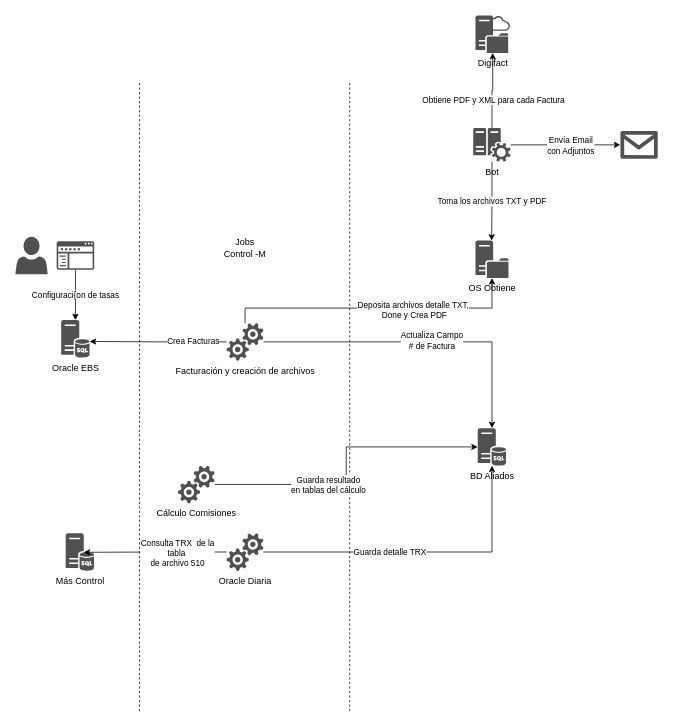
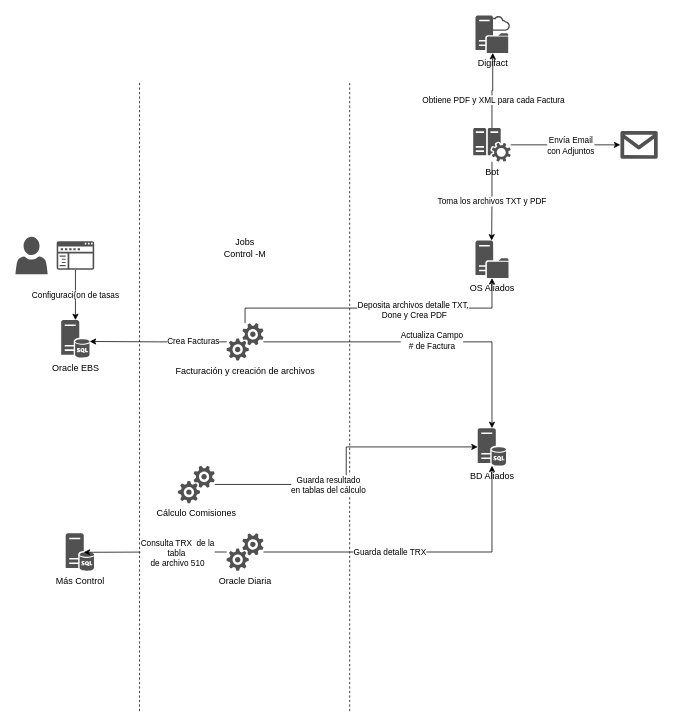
  <mxCell id="0" />
  <mxCell id="1" parent="0" />
  <mxCell id="2" value="" style="endArrow=none;dashed=1;html=1;" parent="1" edge="1"><mxGeometry width="50" height="50" relative="1" as="geometry"><mxPoint x="185.41" y="947.059" as="sourcePoint" /><mxPoint x="185.41" y="110" as="targetPoint" /></mxGeometry></mxCell>
  <mxCell id="3" value="" style="endArrow=none;dashed=1;html=1;" parent="1" edge="1"><mxGeometry width="50" height="50" relative="1" as="geometry"><mxPoint x="465.41" y="947.059" as="sourcePoint" /><mxPoint x="465.41" y="110" as="targetPoint" /></mxGeometry></mxCell>
  <mxCell id="4" value="Jobs Control -M" style="text;html=1;strokeColor=none;fillColor=none;align=center;verticalAlign=middle;whiteSpace=wrap;rounded=0;" parent="1" vertex="1"><mxGeometry x="296" y="320" width="60" height="20" as="geometry" /></mxCell>
  <mxCell id="5" value="Oracle EBS" style="pointerEvents=1;shadow=0;dashed=0;html=1;strokeColor=none;labelPosition=center;verticalLabelPosition=bottom;verticalAlign=top;align=center;fillColor=#515151;shape=mxgraph.mscae.system_center.central_administration_site_sql" parent="1" vertex="1"><mxGeometry x="81" y="426" width="38" height="50" as="geometry" /></mxCell>
  <mxCell id="6" value="Configuraci{on de tasas" style="edgeStyle=orthogonalEdgeStyle;rounded=0;orthogonalLoop=1;jettySize=auto;html=1;entryX=0.5;entryY=0;entryDx=0;entryDy=0;entryPerimeter=0;" parent="1" source="7" target="5" edge="1"><mxGeometry relative="1" as="geometry" /></mxCell>
  <mxCell id="7" value="" style="pointerEvents=1;shadow=0;dashed=0;html=1;strokeColor=none;labelPosition=center;verticalLabelPosition=bottom;verticalAlign=top;align=center;fillColor=#505050;shape=mxgraph.mscae.intune.company_portal" parent="1" vertex="1"><mxGeometry x="75" y="321" width="50" height="38" as="geometry" /></mxCell>
  <mxCell id="8" value="" style="pointerEvents=1;shadow=0;dashed=0;html=1;strokeColor=none;labelPosition=center;verticalLabelPosition=bottom;verticalAlign=top;align=center;fillColor=#505050;shape=mxgraph.mscae.intune.account_portal" parent="1" vertex="1"><mxGeometry x="20" y="315" width="43" height="50" as="geometry" /></mxCell>
  <mxCell id="9" value="BD Aliados" style="pointerEvents=1;shadow=0;dashed=0;html=1;strokeColor=none;labelPosition=center;verticalLabelPosition=bottom;verticalAlign=top;align=center;fillColor=#515151;shape=mxgraph.mscae.system_center.central_administration_site_sql" parent="1" vertex="1"><mxGeometry x="636" y="570" width="38" height="50" as="geometry" /></mxCell>
  <mxCell id="10" value="Más Control" style="pointerEvents=1;shadow=0;dashed=0;html=1;strokeColor=none;labelPosition=center;verticalLabelPosition=bottom;verticalAlign=top;align=center;fillColor=#515151;shape=mxgraph.mscae.system_center.central_administration_site_sql" parent="1" vertex="1"><mxGeometry x="87" y="710" width="38" height="50" as="geometry" /></mxCell>
  <mxCell id="11" style="edgeStyle=orthogonalEdgeStyle;rounded=0;orthogonalLoop=1;jettySize=auto;html=1;entryX=0.632;entryY=0.508;entryDx=0;entryDy=0;entryPerimeter=0;" parent="1" source="15" target="10" edge="1"><mxGeometry relative="1" as="geometry" /></mxCell>
  <mxCell id="12" value="Consulta TRX&amp;nbsp; de la &lt;br&gt;tabla&amp;nbsp; &lt;br&gt;de archivo 510" style="edgeLabel;html=1;align=center;verticalAlign=middle;resizable=0;points=[];" parent="11" vertex="1" connectable="0"><mxGeometry x="-0.249" y="2" relative="1" as="geometry"><mxPoint x="6" y="-1" as="offset" /></mxGeometry></mxCell>
  <mxCell id="13" style="edgeStyle=orthogonalEdgeStyle;rounded=0;orthogonalLoop=1;jettySize=auto;html=1;" parent="1" source="15" target="9" edge="1"><mxGeometry relative="1" as="geometry"><mxPoint x="655" y="690" as="targetPoint" /></mxGeometry></mxCell>
  <mxCell id="14" value="Guarda detalle TRX" style="edgeLabel;html=1;align=center;verticalAlign=middle;resizable=0;points=[];" parent="13" vertex="1" connectable="0"><mxGeometry x="-0.198" relative="1" as="geometry"><mxPoint as="offset" /></mxGeometry></mxCell>
  <mxCell id="15" value="Oracle Diaria" style="pointerEvents=1;shadow=0;dashed=0;html=1;strokeColor=none;labelPosition=center;verticalLabelPosition=bottom;verticalAlign=top;align=center;fillColor=#505050;shape=mxgraph.mscae.oms.services" parent="1" vertex="1"><mxGeometry x="301.5" y="710" width="49" height="50" as="geometry" /></mxCell>
  <mxCell id="16" style="edgeStyle=orthogonalEdgeStyle;rounded=0;orthogonalLoop=1;jettySize=auto;html=1;entryX=0;entryY=0.5;entryDx=0;entryDy=0;entryPerimeter=0;" parent="1" source="18" target="9" edge="1"><mxGeometry relative="1" as="geometry" /></mxCell>
  <mxCell id="17" value="Guarda resultado &lt;br&gt;en tablas del cálculo" style="edgeLabel;html=1;align=center;verticalAlign=middle;resizable=0;points=[];" parent="16" vertex="1" connectable="0"><mxGeometry x="-0.246" relative="1" as="geometry"><mxPoint as="offset" /></mxGeometry></mxCell>
  <mxCell id="18" value="Cálculo Comisiones" style="pointerEvents=1;shadow=0;dashed=0;html=1;strokeColor=none;labelPosition=center;verticalLabelPosition=bottom;verticalAlign=top;align=center;fillColor=#505050;shape=mxgraph.mscae.oms.services" parent="1" vertex="1"><mxGeometry x="236.5" y="620" width="49" height="50" as="geometry" /></mxCell>
  <mxCell id="19" style="edgeStyle=orthogonalEdgeStyle;rounded=0;orthogonalLoop=1;jettySize=auto;html=1;entryX=1;entryY=0.57;entryDx=0;entryDy=0;entryPerimeter=0;" parent="1" source="25" target="5" edge="1"><mxGeometry relative="1" as="geometry" /></mxCell>
  <mxCell id="20" value="Crea Facturas" style="edgeLabel;html=1;align=center;verticalAlign=middle;resizable=0;points=[];" parent="19" vertex="1" connectable="0"><mxGeometry x="-0.505" y="-1" relative="1" as="geometry"><mxPoint as="offset" /></mxGeometry></mxCell>
  <mxCell id="21" style="edgeStyle=orthogonalEdgeStyle;rounded=0;orthogonalLoop=1;jettySize=auto;html=1;entryX=0.5;entryY=0;entryDx=0;entryDy=0;entryPerimeter=0;" parent="1" source="25" target="9" edge="1"><mxGeometry relative="1" as="geometry" /></mxCell>
  <mxCell id="22" value="Actualiza Campo &lt;br&gt;# de Factura" style="edgeLabel;html=1;align=center;verticalAlign=middle;resizable=0;points=[];" parent="21" vertex="1" connectable="0"><mxGeometry x="0.068" y="2" relative="1" as="geometry"><mxPoint as="offset" /></mxGeometry></mxCell>
  <mxCell id="23" style="edgeStyle=orthogonalEdgeStyle;rounded=0;orthogonalLoop=1;jettySize=auto;html=1;" parent="1" source="25" target="26" edge="1"><mxGeometry relative="1" as="geometry"><Array as="points"><mxPoint x="326" y="410" /><mxPoint x="655" y="410" /></Array></mxGeometry></mxCell>
  <mxCell id="24" value="Deposita archivos detalle TXT,&lt;br&gt;&amp;nbsp;Done y Crea PDF" style="edgeLabel;html=1;align=center;verticalAlign=middle;resizable=0;points=[];" parent="23" vertex="1" connectable="0"><mxGeometry x="0.126" y="-2" relative="1" as="geometry"><mxPoint x="24" as="offset" /></mxGeometry></mxCell>
  <mxCell id="25" value="Facturación y creación de archivos" style="pointerEvents=1;shadow=0;dashed=0;html=1;strokeColor=none;labelPosition=center;verticalLabelPosition=bottom;verticalAlign=top;align=center;fillColor=#505050;shape=mxgraph.mscae.oms.services" parent="1" vertex="1"><mxGeometry x="301.5" y="430" width="49" height="50" as="geometry" /></mxCell>
- <mxCell id="26" value="OS Obtiene" style="pointerEvents=1;shadow=0;dashed=0;html=1;strokeColor=none;labelPosition=center;verticalLabelPosition=bottom;verticalAlign=top;align=center;fillColor=#515151;shape=mxgraph.mscae.system_center.distribution_point" parent="1" vertex="1"><mxGeometry x="633" y="320" width="44" height="50" as="geometry" /></mxCell>
+ <mxCell id="26" value="OS Aliados" style="pointerEvents=1;shadow=0;dashed=0;html=1;strokeColor=none;labelPosition=center;verticalLabelPosition=bottom;verticalAlign=top;align=center;fillColor=#515151;shape=mxgraph.mscae.system_center.distribution_point" parent="1" vertex="1"><mxGeometry x="633" y="320" width="44" height="50" as="geometry" /></mxCell>
  <mxCell id="27" value="Toma los archivos TXT y PDF" style="edgeStyle=orthogonalEdgeStyle;rounded=0;orthogonalLoop=1;jettySize=auto;html=1;entryX=0.49;entryY=0;entryDx=0;entryDy=0;entryPerimeter=0;" parent="1" source="32" target="26" edge="1"><mxGeometry relative="1" as="geometry"><mxPoint x="653" y="310" as="targetPoint" /></mxGeometry></mxCell>
  <mxCell id="28" style="edgeStyle=orthogonalEdgeStyle;rounded=0;orthogonalLoop=1;jettySize=auto;html=1;exitX=0.5;exitY=0;exitDx=0;exitDy=0;exitPerimeter=0;" parent="1" source="32" target="33" edge="1"><mxGeometry relative="1" as="geometry" /></mxCell>
  <mxCell id="29" value="Obtiene PDF y XML para cada Factura" style="edgeLabel;html=1;align=center;verticalAlign=middle;resizable=0;points=[];" parent="28" vertex="1" connectable="0"><mxGeometry x="-0.254" y="-1" relative="1" as="geometry"><mxPoint as="offset" /></mxGeometry></mxCell>
  <mxCell id="30" style="edgeStyle=orthogonalEdgeStyle;rounded=0;orthogonalLoop=1;jettySize=auto;html=1;entryX=0;entryY=0.5;entryDx=0;entryDy=0;entryPerimeter=0;" parent="1" source="32" target="34" edge="1"><mxGeometry relative="1" as="geometry" /></mxCell>
  <mxCell id="31" value="Envía Email &lt;br&gt;con Adjuntos" style="edgeLabel;html=1;align=center;verticalAlign=middle;resizable=0;points=[];" parent="30" vertex="1" connectable="0"><mxGeometry x="0.295" y="-1" relative="1" as="geometry"><mxPoint x="-16" as="offset" /></mxGeometry></mxCell>
  <mxCell id="32" value="Bot" style="pointerEvents=1;shadow=0;dashed=0;html=1;strokeColor=none;labelPosition=center;verticalLabelPosition=bottom;verticalAlign=top;align=center;fillColor=#505050;shape=mxgraph.mscae.oms.config_assessment" parent="1" vertex="1"><mxGeometry x="630" y="170" width="50" height="45" as="geometry" /></mxCell>
  <mxCell id="33" value="Digifact" style="pointerEvents=1;shadow=0;dashed=0;html=1;strokeColor=none;labelPosition=center;verticalLabelPosition=bottom;verticalAlign=top;align=center;fillColor=#515151;shape=mxgraph.mscae.system_center.cloud_distribution_point" parent="1" vertex="1"><mxGeometry x="633" y="20" width="46" height="50" as="geometry" /></mxCell>
  <mxCell id="34" value="" style="aspect=fixed;pointerEvents=1;shadow=0;dashed=0;html=1;strokeColor=none;labelPosition=center;verticalLabelPosition=bottom;verticalAlign=top;align=center;shape=mxgraph.azure.message2;fillColor=#515151;" parent="1" vertex="1"><mxGeometry x="826" y="174" width="50" height="37" as="geometry" /></mxCell>
